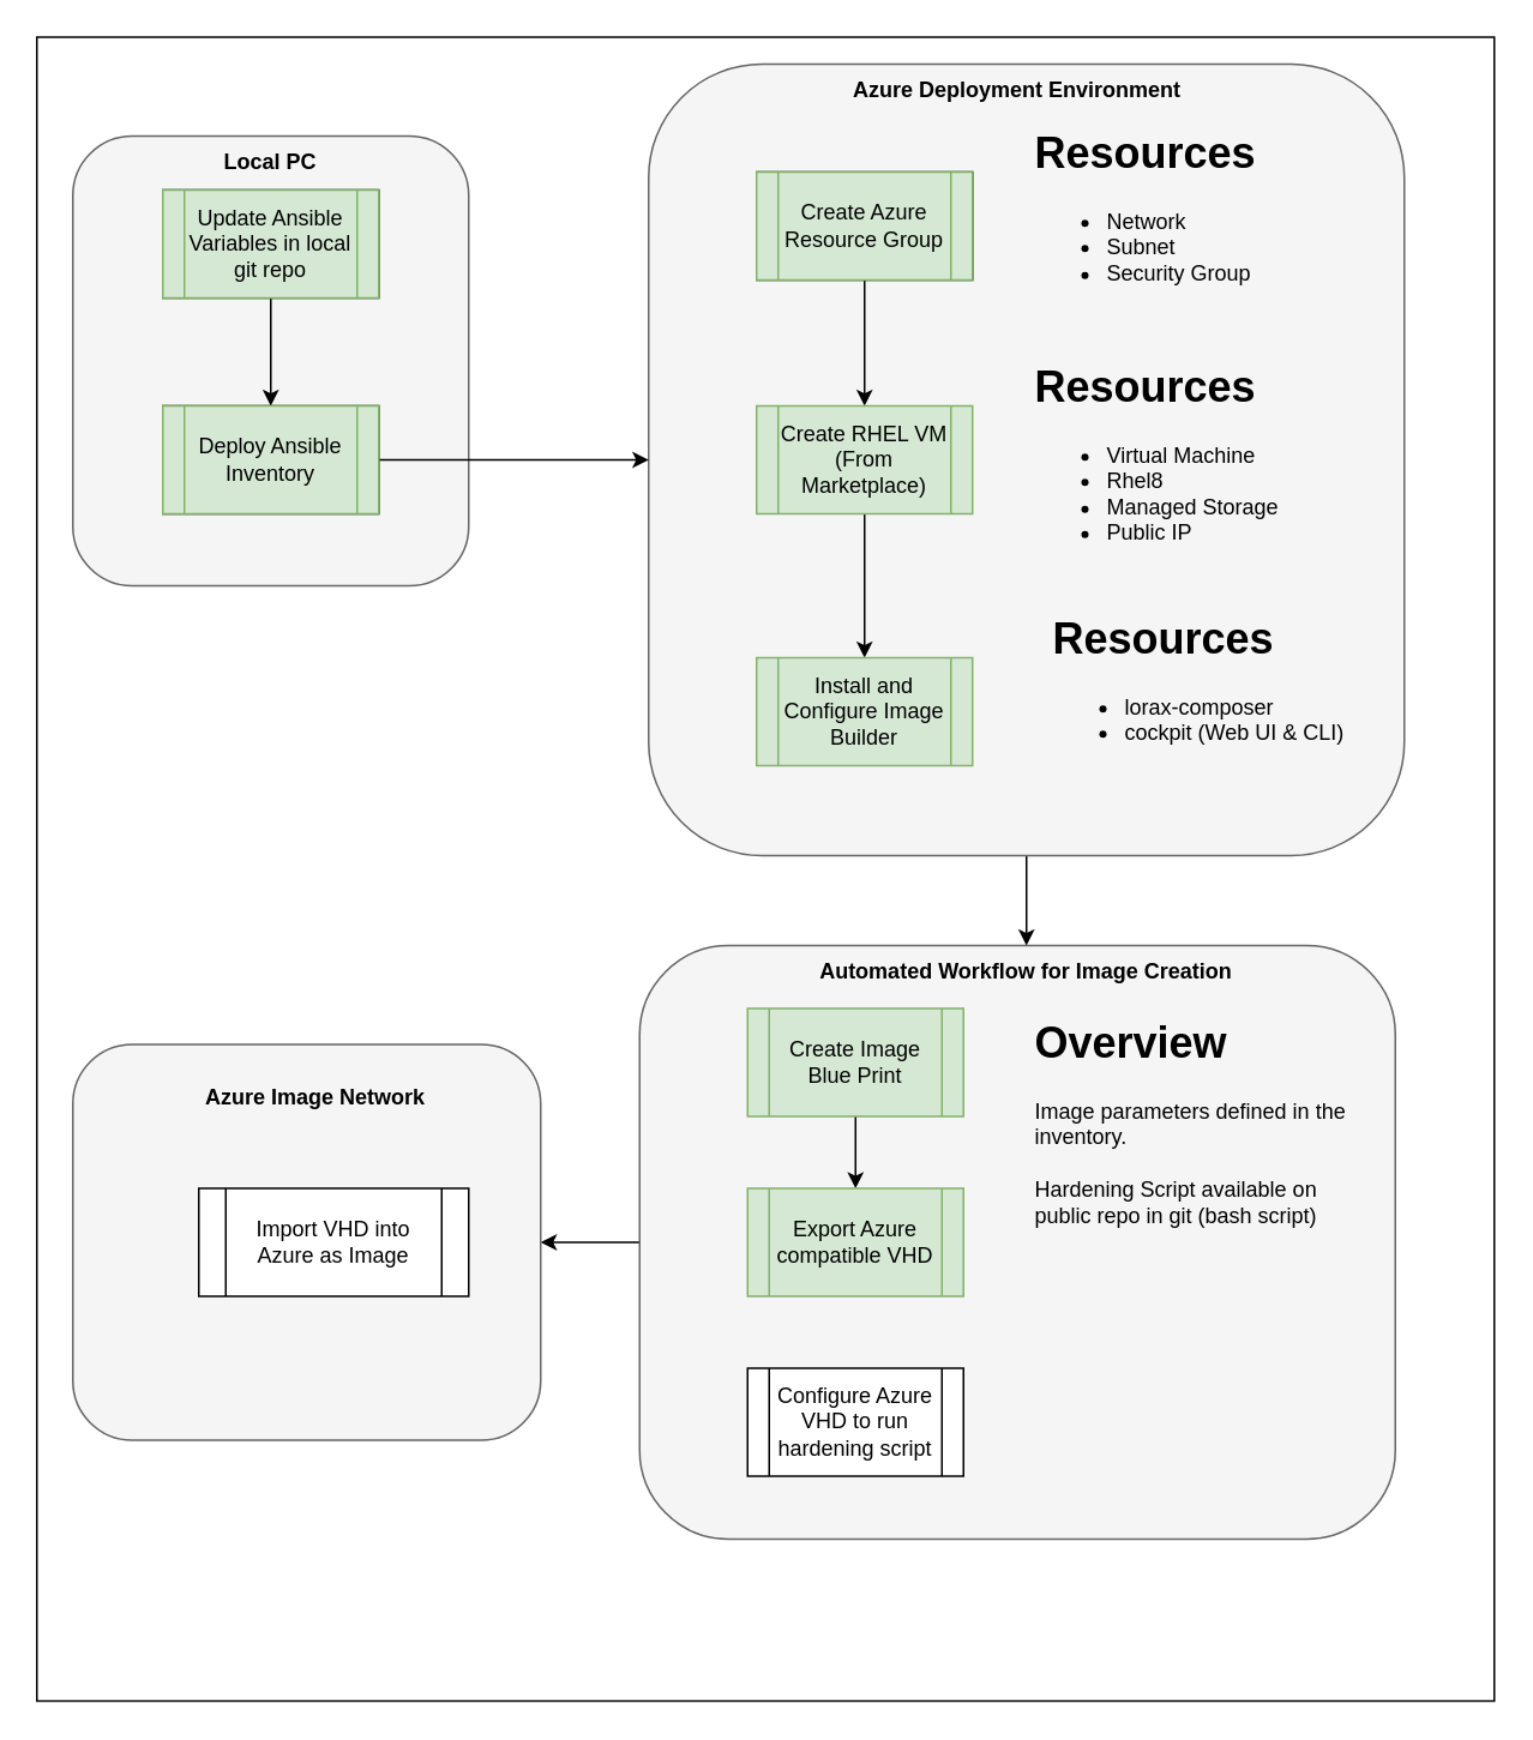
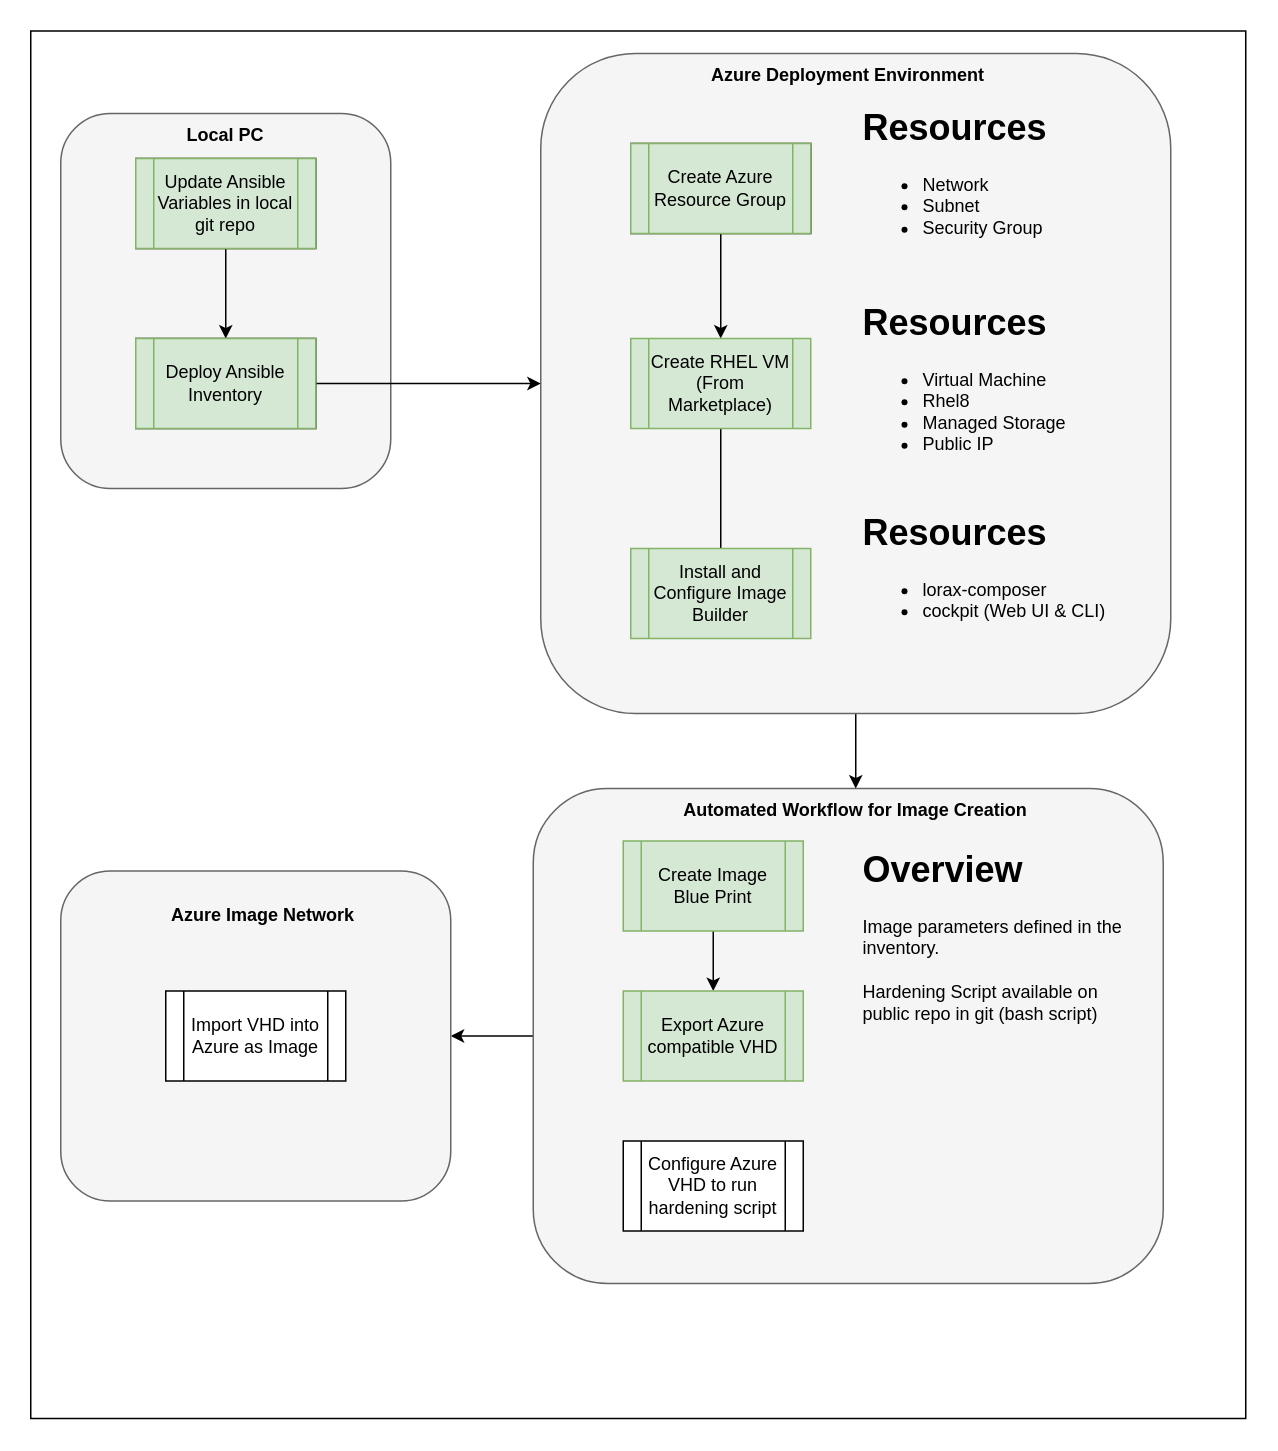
  <mxCell id="0" />
  <mxCell id="1" parent="0" />
  <mxCell id="2" value="" style="rounded=0;whiteSpace=wrap;html=1;" parent="1" vertex="1"><mxGeometry x="20" y="20" width="810" height="925" as="geometry" /></mxCell>
  <mxCell id="3" value="" style="edgeStyle=orthogonalEdgeStyle;rounded=0;orthogonalLoop=1;jettySize=auto;html=1;" parent="1" source="4" target="24" edge="1"><mxGeometry relative="1" as="geometry" /></mxCell>
  <mxCell id="4" value="" style="rounded=1;whiteSpace=wrap;html=1;fillColor=#f5f5f5;fontColor=#333333;strokeColor=#666666;" parent="1" vertex="1"><mxGeometry x="355" y="525" width="420" height="330" as="geometry" /></mxCell>
  <mxCell id="5" value="" style="edgeStyle=orthogonalEdgeStyle;rounded=0;orthogonalLoop=1;jettySize=auto;html=1;" parent="1" source="6" target="27" edge="1"><mxGeometry relative="1" as="geometry" /></mxCell>
  <mxCell id="6" value="" style="rounded=1;whiteSpace=wrap;html=1;fillColor=#f5f5f5;fontColor=#333333;strokeColor=#666666;" parent="1" vertex="1"><mxGeometry x="360" y="35" width="420" height="440" as="geometry" /></mxCell>
  <mxCell id="7" value="" style="rounded=1;whiteSpace=wrap;html=1;fillColor=#f5f5f5;strokeColor=#666666;fontColor=#333333;" parent="1" vertex="1"><mxGeometry x="40" y="75" width="220" height="250" as="geometry" /></mxCell>
  <mxCell id="8" value="" style="edgeStyle=orthogonalEdgeStyle;rounded=0;orthogonalLoop=1;jettySize=auto;html=1;" parent="1" source="9" target="11" edge="1"><mxGeometry relative="1" as="geometry" /></mxCell>
  <mxCell id="9" value="Update Ansible Variables in local git repo" style="shape=process;whiteSpace=wrap;html=1;backgroundOutline=1;" parent="1" vertex="1"><mxGeometry x="90" y="105" width="120" height="60" as="geometry" /></mxCell>
  <mxCell id="10" style="edgeStyle=orthogonalEdgeStyle;rounded=0;orthogonalLoop=1;jettySize=auto;html=1;entryX=0;entryY=0.5;entryDx=0;entryDy=0;" parent="1" source="11" target="6" edge="1"><mxGeometry relative="1" as="geometry" /></mxCell>
  <mxCell id="11" value="Deploy Ansible Inventory" style="shape=process;whiteSpace=wrap;html=1;backgroundOutline=1;" parent="1" vertex="1"><mxGeometry x="90" y="225" width="120" height="60" as="geometry" /></mxCell>
  <mxCell id="12" value="" style="edgeStyle=orthogonalEdgeStyle;rounded=0;orthogonalLoop=1;jettySize=auto;html=1;" parent="1" source="13" target="16" edge="1"><mxGeometry relative="1" as="geometry" /></mxCell>
  <mxCell id="13" value="Create Azure Resource Group" style="shape=process;whiteSpace=wrap;html=1;backgroundOutline=1;" parent="1" vertex="1"><mxGeometry x="420" y="95" width="120" height="60" as="geometry" /></mxCell>
  <mxCell id="14" value="&lt;h1&gt;Resources&lt;/h1&gt;&lt;div&gt;&lt;ul&gt;&lt;li&gt;Network&lt;/li&gt;&lt;li&gt;Subnet&lt;/li&gt;&lt;li&gt;Security Group&lt;/li&gt;&lt;/ul&gt;&lt;/div&gt;" style="text;html=1;strokeColor=none;fillColor=none;spacing=5;spacingTop=-20;whiteSpace=wrap;overflow=hidden;rounded=0;" parent="1" vertex="1"><mxGeometry x="570" y="65" width="190" height="120" as="geometry" /></mxCell>
- <mxCell id="15" value="" style="edgeStyle=orthogonalEdgeStyle;rounded=0;orthogonalLoop=1;jettySize=auto;html=1;" parent="1" source="16" target="18" edge="1"><mxGeometry relative="1" as="geometry" /></mxCell>
+ <mxCell id="15" value="" style="edgeStyle=orthogonalEdgeStyle;rounded=0;orthogonalLoop=1;jettySize=auto;html=1;endArrow=none;" parent="1" source="16" target="18" edge="1"><mxGeometry relative="1" as="geometry" /></mxCell>
  <mxCell id="16" value="Create RHEL VM (From Marketplace)" style="shape=process;whiteSpace=wrap;html=1;backgroundOutline=1;fillColor=#d5e8d4;strokeColor=#82b366;" parent="1" vertex="1"><mxGeometry x="420" y="225" width="120" height="60" as="geometry" /></mxCell>
  <mxCell id="17" value="&lt;h1&gt;Resources&lt;/h1&gt;&lt;div&gt;&lt;ul&gt;&lt;li&gt;Virtual Machine&lt;/li&gt;&lt;li&gt;Rhel8&lt;/li&gt;&lt;li&gt;Managed Storage&lt;/li&gt;&lt;li&gt;Public IP&lt;/li&gt;&lt;/ul&gt;&lt;/div&gt;" style="text;html=1;strokeColor=none;fillColor=none;spacing=5;spacingTop=-20;whiteSpace=wrap;overflow=hidden;rounded=0;" parent="1" vertex="1"><mxGeometry x="570" y="195" width="190" height="120" as="geometry" /></mxCell>
  <mxCell id="18" value="Install and Configure Image Builder" style="shape=process;whiteSpace=wrap;html=1;backgroundOutline=1;fillColor=#d5e8d4;strokeColor=#82b366;" parent="1" vertex="1"><mxGeometry x="420" y="365" width="120" height="60" as="geometry" /></mxCell>
- <mxCell id="19" value="&lt;h1&gt;Resources&lt;/h1&gt;&lt;div&gt;&lt;ul&gt;&lt;li&gt;lorax-composer&lt;/li&gt;&lt;li&gt;cockpit (Web UI &amp;amp; CLI)&lt;/li&gt;&lt;/ul&gt;&lt;/div&gt;" style="text;html=1;strokeColor=none;fillColor=none;spacing=5;spacingTop=-20;whiteSpace=wrap;overflow=hidden;rounded=0;" parent="1" vertex="1"><mxGeometry x="580" y="335" width="190" height="120" as="geometry" /></mxCell>
+ <mxCell id="19" value="&lt;h1&gt;Resources&lt;/h1&gt;&lt;div&gt;&lt;ul&gt;&lt;li&gt;lorax-composer&lt;/li&gt;&lt;li&gt;cockpit (Web UI &amp;amp; CLI)&lt;/li&gt;&lt;/ul&gt;&lt;/div&gt;" style="text;html=1;strokeColor=none;fillColor=none;spacing=5;spacingTop=-20;whiteSpace=wrap;overflow=hidden;rounded=0;" parent="1" vertex="1"><mxGeometry x="570" y="335" width="190" height="120" as="geometry" /></mxCell>
  <mxCell id="20" value="Azure Deployment Environment" style="text;html=1;strokeColor=none;fillColor=none;align=center;verticalAlign=middle;whiteSpace=wrap;rounded=0;fontStyle=1" parent="1" vertex="1"><mxGeometry x="470" y="35" width="190" height="30" as="geometry" /></mxCell>
  <mxCell id="21" value="" style="edgeStyle=orthogonalEdgeStyle;rounded=0;orthogonalLoop=1;jettySize=auto;html=1;" parent="1" source="22" target="23" edge="1"><mxGeometry relative="1" as="geometry" /></mxCell>
  <mxCell id="22" value="Create Image Blue Print" style="shape=process;whiteSpace=wrap;html=1;backgroundOutline=1;fillColor=#d5e8d4;strokeColor=#82b366;" parent="1" vertex="1"><mxGeometry x="415" y="560" width="120" height="60" as="geometry" /></mxCell>
  <mxCell id="23" value="Export Azure compatible VHD" style="shape=process;whiteSpace=wrap;html=1;backgroundOutline=1;fillColor=#d5e8d4;strokeColor=#82b366;" parent="1" vertex="1"><mxGeometry x="415" y="660" width="120" height="60" as="geometry" /></mxCell>
  <mxCell id="24" value="" style="rounded=1;whiteSpace=wrap;html=1;fillColor=#f5f5f5;fontColor=#333333;strokeColor=#666666;" parent="1" vertex="1"><mxGeometry x="40" y="580" width="260" height="220" as="geometry" /></mxCell>
  <mxCell id="25" value="Configure Azure VHD to run hardening script" style="shape=process;whiteSpace=wrap;html=1;backgroundOutline=1;" parent="1" vertex="1"><mxGeometry x="415" y="760" width="120" height="60" as="geometry" /></mxCell>
- <mxCell id="26" value="Import VHD into Azure as Image" style="shape=process;whiteSpace=wrap;html=1;backgroundOutline=1;" parent="1" vertex="1"><mxGeometry x="110" y="660" width="150" height="60" as="geometry" /></mxCell>
+ <mxCell id="26" value="Import VHD into Azure as Image" style="shape=process;whiteSpace=wrap;html=1;backgroundOutline=1;" parent="1" vertex="1"><mxGeometry x="110" y="660" width="120" height="60" as="geometry" /></mxCell>
  <mxCell id="27" value="Automated Workflow for Image Creation" style="text;html=1;strokeColor=none;fillColor=none;align=center;verticalAlign=middle;whiteSpace=wrap;rounded=0;fontStyle=1" parent="1" vertex="1"><mxGeometry x="415" y="525" width="310" height="30" as="geometry" /></mxCell>
  <mxCell id="28" value="&lt;h1&gt;Overview&lt;/h1&gt;&lt;div&gt;Image parameters defined in the inventory.&amp;nbsp;&lt;/div&gt;&lt;div&gt;&lt;br&gt;&lt;/div&gt;&lt;div&gt;Hardening Script available on public repo in git (bash script)&lt;/div&gt;" style="text;html=1;strokeColor=none;fillColor=none;spacing=5;spacingTop=-20;whiteSpace=wrap;overflow=hidden;rounded=0;" parent="1" vertex="1"><mxGeometry x="570" y="560" width="190" height="155" as="geometry" /></mxCell>
  <mxCell id="29" value="Local PC" style="text;html=1;strokeColor=none;fillColor=none;align=center;verticalAlign=middle;whiteSpace=wrap;rounded=0;fontStyle=1" parent="1" vertex="1"><mxGeometry x="120" y="75" width="60" height="30" as="geometry" /></mxCell>
  <mxCell id="30" value="Azure Image Network" style="text;html=1;strokeColor=none;fillColor=none;align=center;verticalAlign=middle;whiteSpace=wrap;rounded=0;fontStyle=1" parent="1" vertex="1"><mxGeometry x="80" y="595" width="190" height="30" as="geometry" /></mxCell>
  <mxCell id="31" value="Update Ansible Variables in local git repo" style="shape=process;whiteSpace=wrap;html=1;backgroundOutline=1;fillColor=#d5e8d4;strokeColor=#82b366;" parent="1" vertex="1"><mxGeometry x="90" y="105" width="120" height="60" as="geometry" /></mxCell>
  <mxCell id="32" value="Deploy Ansible Inventory" style="shape=process;whiteSpace=wrap;html=1;backgroundOutline=1;fillColor=#d5e8d4;strokeColor=#82b366;" parent="1" vertex="1"><mxGeometry x="90" y="225" width="120" height="60" as="geometry" /></mxCell>
  <mxCell id="33" value="Create Azure Resource Group" style="shape=process;whiteSpace=wrap;html=1;backgroundOutline=1;fillColor=#d5e8d4;strokeColor=#82b366;" parent="1" vertex="1"><mxGeometry x="420" y="95" width="120" height="60" as="geometry" /></mxCell>
